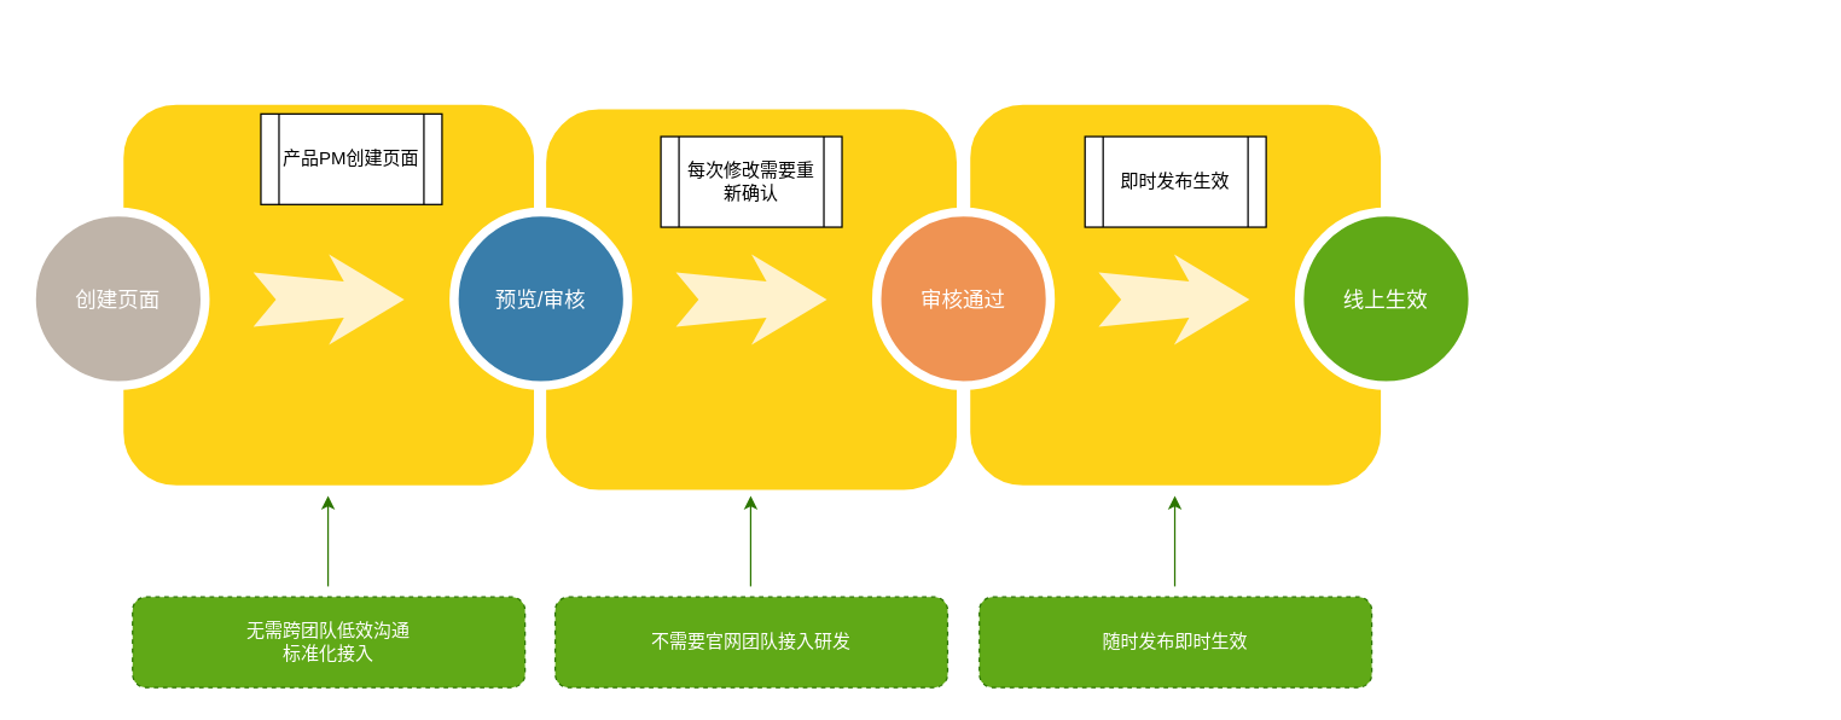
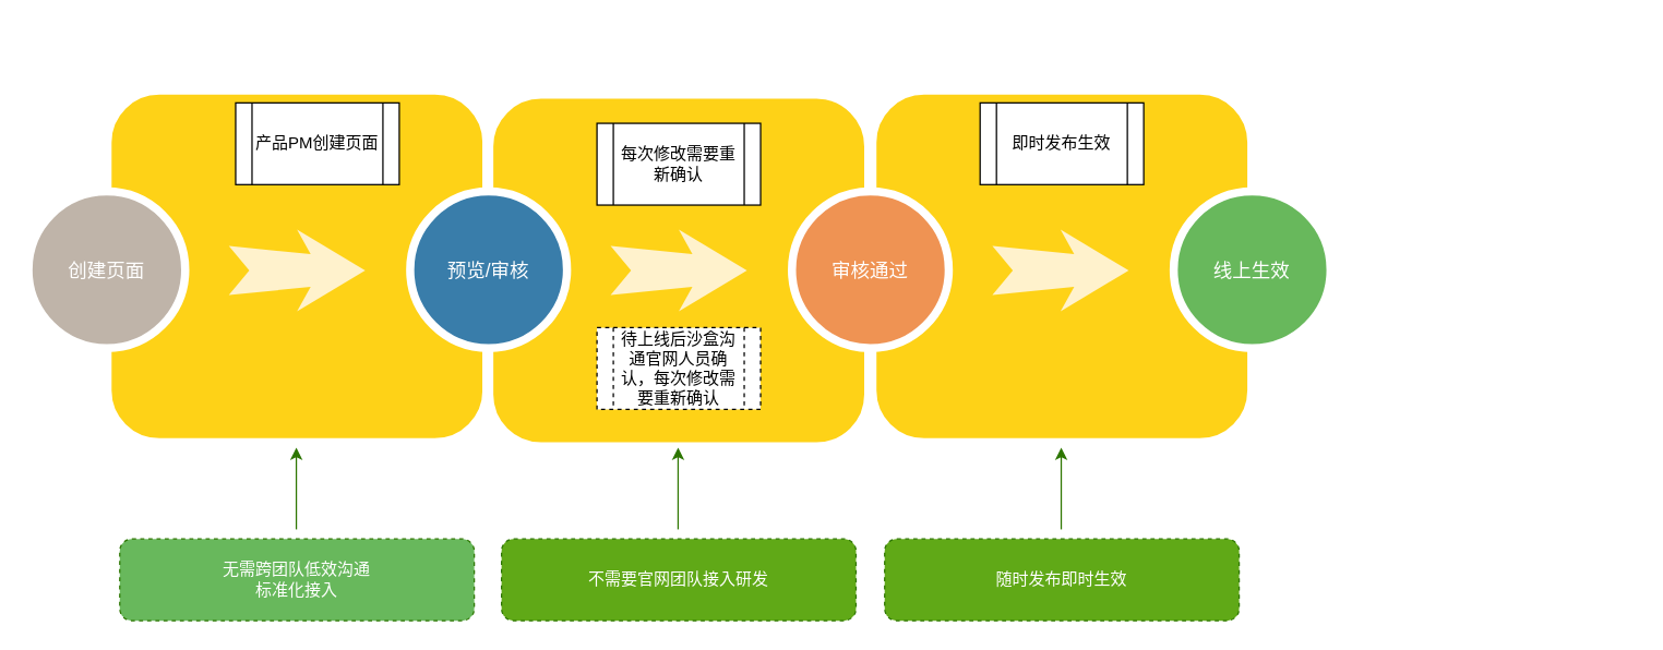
  <mxCell id="0" />
  <mxCell id="1" parent="0" />
  <mxCell id="2" value="" style="whiteSpace=wrap;html=1;rounded=1;shadow=0;strokeWidth=8;fontSize=20;align=center;fillColor=#FED217;strokeColor=#FFFFFF;" parent="1" vertex="1"><mxGeometry x="77" y="65" width="280" height="260" as="geometry" /></mxCell>
  <mxCell id="3" value="创建页面" style="ellipse;whiteSpace=wrap;html=1;rounded=0;shadow=0;strokeWidth=6;fontSize=14;align=center;fillColor=#BFB4A9;strokeColor=#FFFFFF;fontColor=#FFFFFF;" parent="1" vertex="1"><mxGeometry x="20" y="140" width="115" height="115" as="geometry" /></mxCell>
  <mxCell id="4" value="" style="html=1;shadow=0;dashed=0;align=center;verticalAlign=middle;shape=mxgraph.arrows2.stylisedArrow;dy=0.6;dx=40;notch=15;feather=0.4;rounded=0;strokeWidth=1;fontSize=27;strokeColor=none;fillColor=#fff2cc;" parent="1" vertex="1"><mxGeometry x="167" y="168" width="100" height="60" as="geometry" /></mxCell>
  <mxCell id="5" value="DELIGHT" style="text;html=1;strokeColor=none;fillColor=none;align=center;verticalAlign=middle;whiteSpace=wrap;rounded=0;shadow=0;fontSize=27;fontColor=#FFFFFF;fontStyle=1" parent="1" vertex="1"><mxGeometry x="917" y="20" width="280" height="60" as="geometry" /></mxCell>
  <mxCell id="6" value="Events&lt;div&gt;Social Inbox&lt;/div&gt;&lt;div&gt;Smart Content&lt;/div&gt;" style="text;html=1;strokeColor=none;fillColor=none;align=center;verticalAlign=middle;whiteSpace=wrap;rounded=0;shadow=0;fontSize=14;fontColor=#FFFFFF;" parent="1" vertex="1"><mxGeometry x="917" y="320" width="280" height="90" as="geometry" /></mxCell>
  <mxCell id="7" value="" style="line;strokeWidth=2;html=1;rounded=0;shadow=0;fontSize=27;align=center;fillColor=none;strokeColor=#FFFFFF;" parent="1" vertex="1"><mxGeometry x="937" y="80" width="240" height="10" as="geometry" /></mxCell>
  <mxCell id="8" value="" style="line;strokeWidth=2;html=1;rounded=0;shadow=0;fontSize=27;align=center;fillColor=none;strokeColor=#FFFFFF;" parent="1" vertex="1"><mxGeometry x="937" y="300" width="240" height="10" as="geometry" /></mxCell>
  <mxCell id="9" value="" style="whiteSpace=wrap;html=1;rounded=1;shadow=0;strokeWidth=8;fontSize=20;align=center;fillColor=#FED217;strokeColor=#FFFFFF;" vertex="1" parent="1"><mxGeometry x="357" y="68" width="280" height="260" as="geometry" /></mxCell>
  <mxCell id="10" value="" style="whiteSpace=wrap;html=1;rounded=1;shadow=0;strokeWidth=8;fontSize=20;align=center;fillColor=#FED217;strokeColor=#FFFFFF;" vertex="1" parent="1"><mxGeometry x="638" y="65" width="280" height="260" as="geometry" /></mxCell>
  <mxCell id="11" value="预览/审核" style="ellipse;whiteSpace=wrap;html=1;rounded=0;shadow=0;strokeWidth=6;fontSize=14;align=center;fillColor=#397DAA;strokeColor=#FFFFFF;fontColor=#FFFFFF;" parent="1" vertex="1"><mxGeometry x="300" y="140" width="115" height="115" as="geometry" /></mxCell>
  <mxCell id="12" value="" style="html=1;shadow=0;dashed=0;align=center;verticalAlign=middle;shape=mxgraph.arrows2.stylisedArrow;dy=0.6;dx=40;notch=15;feather=0.4;rounded=0;strokeWidth=1;fontSize=27;strokeColor=none;fillColor=#fff2cc;" parent="1" vertex="1"><mxGeometry x="447" y="168" width="100" height="60" as="geometry" /></mxCell>
  <mxCell id="13" value="" style="html=1;shadow=0;dashed=0;align=center;verticalAlign=middle;shape=mxgraph.arrows2.stylisedArrow;dy=0.6;dx=40;notch=15;feather=0.4;rounded=0;strokeWidth=1;fontSize=27;strokeColor=none;fillColor=#fff2cc;" parent="1" vertex="1"><mxGeometry x="727" y="168" width="100" height="60" as="geometry" /></mxCell>
  <mxCell id="14" value="审核通过" style="ellipse;whiteSpace=wrap;html=1;rounded=0;shadow=0;strokeWidth=6;fontSize=14;align=center;fillColor=#EF9353;strokeColor=#FFFFFF;fontColor=#FFFFFF;" parent="1" vertex="1"><mxGeometry x="580" y="140" width="115" height="115" as="geometry" /></mxCell>
- <mxCell id="15" value="线上生效" style="ellipse;whiteSpace=wrap;html=1;rounded=0;shadow=0;strokeWidth=6;fontSize=14;align=center;fillColor=#60a917;strokeColor=#FFFFFF;fontColor=#FFFFFF;" parent="1" vertex="1"><mxGeometry x="860" y="140" width="115" height="115" as="geometry" /></mxCell>
+ <mxCell id="15" value="线上生效" style="ellipse;whiteSpace=wrap;html=1;rounded=0;shadow=0;strokeWidth=6;fontSize=14;align=center;fillColor=#68B85C;strokeColor=#FFFFFF;fontColor=#FFFFFF;" parent="1" vertex="1"><mxGeometry x="860" y="140" width="115" height="115" as="geometry" /></mxCell>
  <mxCell id="16" value="产品PM创建页面" style="shape=process;whiteSpace=wrap;html=1;backgroundOutline=1;" vertex="1" parent="1"><mxGeometry x="172" y="75" width="120" height="60" as="geometry" /></mxCell>
  <mxCell id="17" value="每次修改需要重新确认" style="shape=process;whiteSpace=wrap;html=1;backgroundOutline=1;" vertex="1" parent="1"><mxGeometry x="437" y="90" width="120" height="60" as="geometry" /></mxCell>
- <mxCell id="19" value="即时发布生效" style="shape=process;whiteSpace=wrap;html=1;backgroundOutline=1;" vertex="1" parent="1"><mxGeometry x="718" y="90" width="120" height="60" as="geometry" /></mxCell>
- <mxCell id="20" value="无需跨团队低效沟通&lt;br&gt;标准化接入" style="rounded=1;whiteSpace=wrap;html=1;dashed=1;fillColor=#60a917;strokeColor=#2D7600;fontColor=#ffffff;" vertex="1" parent="1"><mxGeometry x="87" y="395" width="260" height="60" as="geometry" /></mxCell>
+ <mxCell id="18" value="待上线后沙盒沟通官网人员确认，每次修改需要重新确认" style="shape=process;whiteSpace=wrap;html=1;backgroundOutline=1;dashed=1;" vertex="1" parent="1"><mxGeometry x="437" y="240" width="120" height="60" as="geometry" /></mxCell>
+ <mxCell id="19" value="即时发布生效" style="shape=process;whiteSpace=wrap;html=1;backgroundOutline=1;" vertex="1" parent="1"><mxGeometry x="718" y="75" width="120" height="60" as="geometry" /></mxCell>
+ <mxCell id="20" value="无需跨团队低效沟通&lt;br&gt;标准化接入" style="rounded=1;whiteSpace=wrap;html=1;dashed=1;fillColor=#68b85c;strokeColor=#2D7600;fontColor=#ffffff;" vertex="1" parent="1"><mxGeometry x="87" y="395" width="260" height="60" as="geometry" /></mxCell>
  <mxCell id="21" value="不需要官网团队接入研发" style="rounded=1;whiteSpace=wrap;html=1;dashed=1;fillColor=#60a917;strokeColor=#2D7600;fontColor=#ffffff;" vertex="1" parent="1"><mxGeometry x="367" y="395" width="260" height="60" as="geometry" /></mxCell>
  <mxCell id="22" value="" style="edgeStyle=elbowEdgeStyle;elbow=vertical;endArrow=classic;html=1;fillColor=#60a917;strokeColor=#2D7600;" edge="1" parent="1"><mxGeometry width="50" height="50" relative="1" as="geometry"><mxPoint x="216.5" y="388" as="sourcePoint" /><mxPoint x="216.5" y="328" as="targetPoint" /><Array as="points"><mxPoint x="491" y="355" /></Array></mxGeometry></mxCell>
  <mxCell id="23" value="" style="edgeStyle=elbowEdgeStyle;elbow=vertical;endArrow=classic;html=1;fillColor=#60a917;strokeColor=#2D7600;" edge="1" parent="1"><mxGeometry width="50" height="50" relative="1" as="geometry"><mxPoint x="496.5" y="388" as="sourcePoint" /><mxPoint x="496.5" y="328" as="targetPoint" /><Array as="points" /></mxGeometry></mxCell>
  <mxCell id="24" value="随时发布即时生效" style="rounded=1;whiteSpace=wrap;html=1;dashed=1;fillColor=#60a917;strokeColor=#2D7600;fontColor=#ffffff;" vertex="1" parent="1"><mxGeometry x="648" y="395" width="260" height="60" as="geometry" /></mxCell>
  <mxCell id="25" value="" style="edgeStyle=elbowEdgeStyle;elbow=vertical;endArrow=classic;html=1;fillColor=#60a917;strokeColor=#2D7600;" edge="1" parent="1"><mxGeometry width="50" height="50" relative="1" as="geometry"><mxPoint x="777.5" y="388" as="sourcePoint" /><mxPoint x="777.5" y="328" as="targetPoint" /><Array as="points" /></mxGeometry></mxCell>
